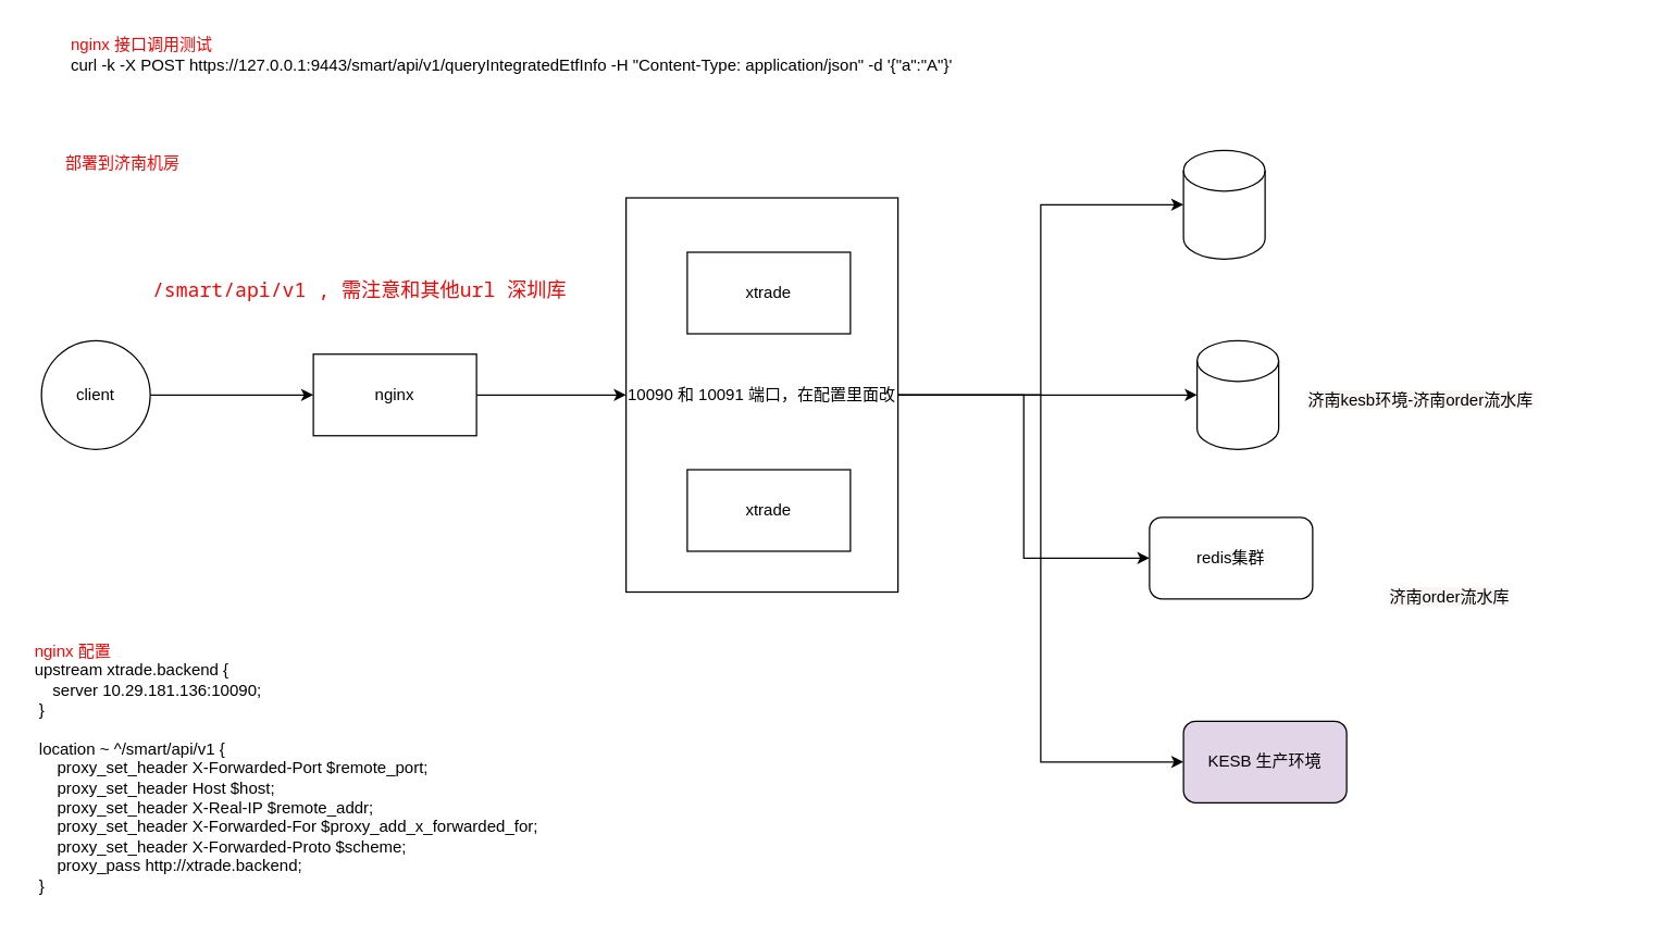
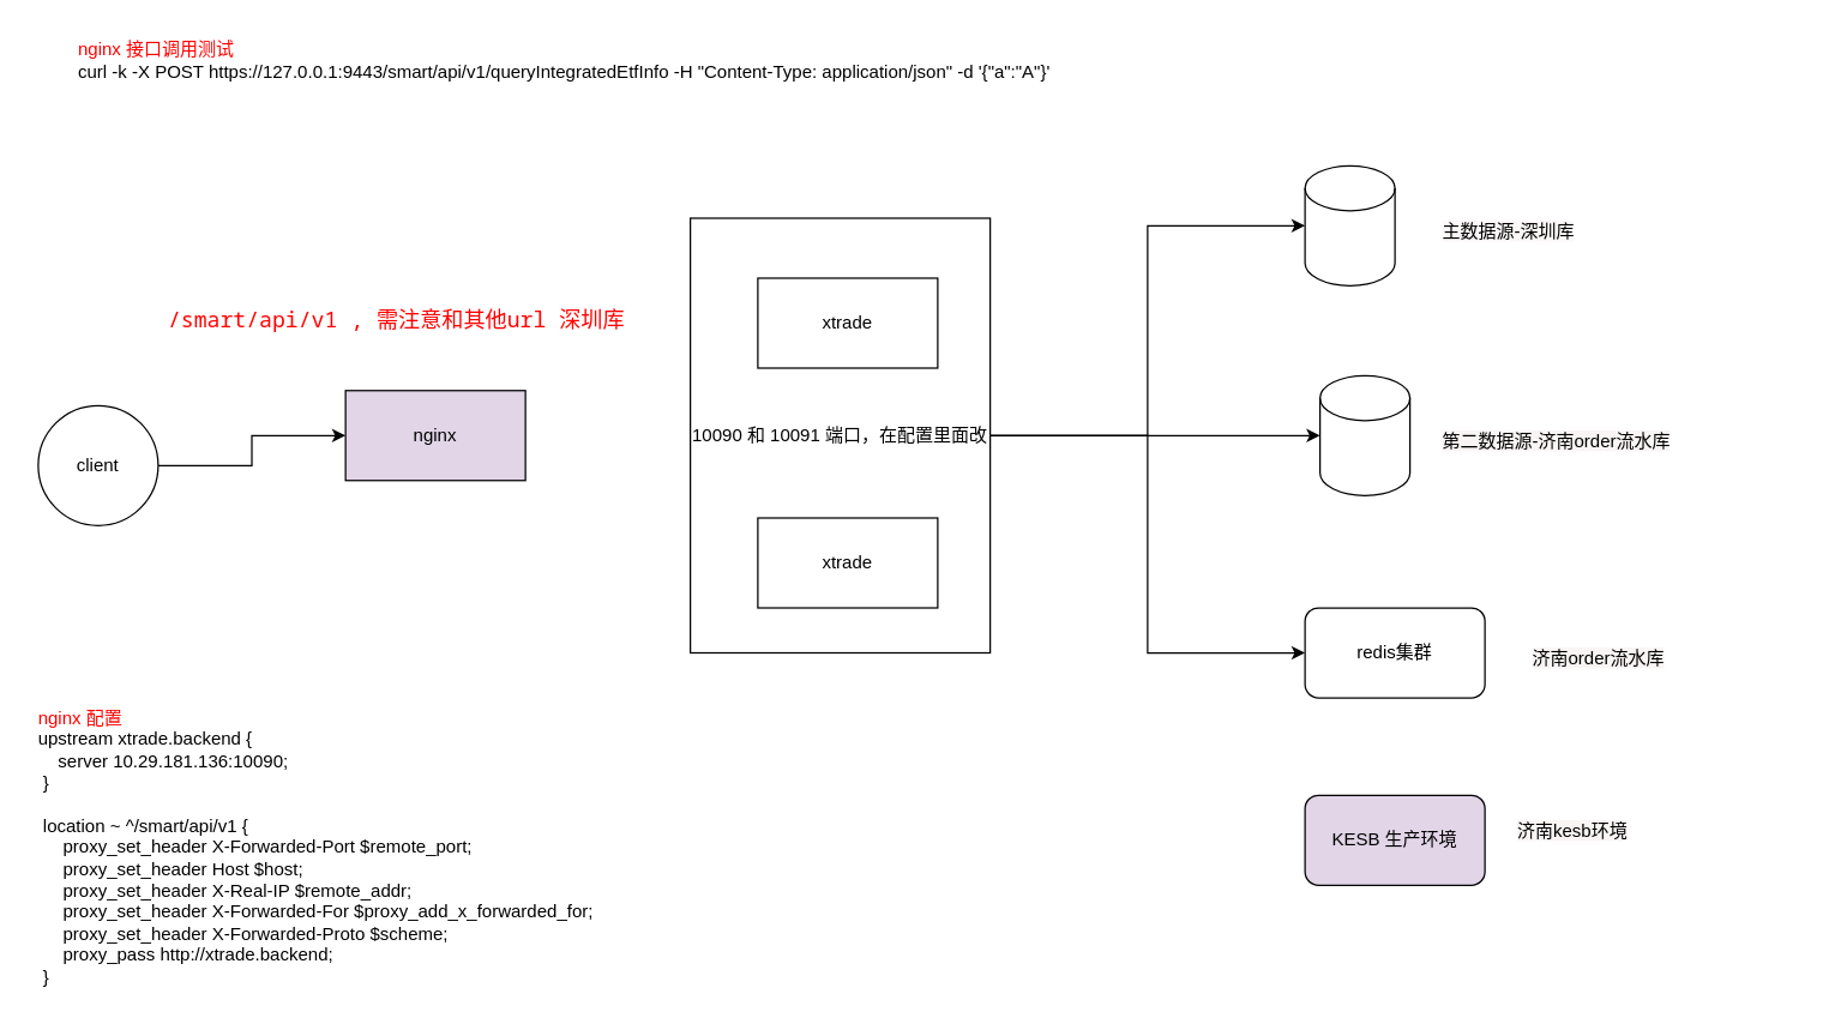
  <mxCell id="0" />
  <mxCell id="1" parent="0" />
- <mxCell id="2" style="edgeStyle=orthogonalEdgeStyle;rounded=0;orthogonalLoop=1;jettySize=auto;html=1;entryX=0;entryY=0.5;entryDx=0;entryDy=0;" edge="1" parent="1" source="3" target="10"><mxGeometry relative="1" as="geometry" /></mxCell>
- <mxCell id="3" value="nginx" style="rounded=0;whiteSpace=wrap;html=1;" vertex="1" parent="1"><mxGeometry x="230" y="260" width="120" height="60" as="geometry" /></mxCell>
+ <mxCell id="3" value="nginx" style="rounded=0;whiteSpace=wrap;html=1;fillColor=#e1d5e7;" vertex="1" parent="1"><mxGeometry x="230" y="260" width="120" height="60" as="geometry" /></mxCell>
  <mxCell id="4" style="edgeStyle=orthogonalEdgeStyle;rounded=0;orthogonalLoop=1;jettySize=auto;html=1;" edge="1" parent="1" source="5" target="3"><mxGeometry relative="1" as="geometry" /></mxCell>
- <mxCell id="5" value="client" style="ellipse;whiteSpace=wrap;html=1;aspect=fixed;" vertex="1" parent="1"><mxGeometry x="30" y="250" width="80" height="80" as="geometry" /></mxCell>
+ <mxCell id="5" value="client" style="ellipse;whiteSpace=wrap;html=1;aspect=fixed;" vertex="1" parent="1"><mxGeometry x="25" y="270" width="80" height="80" as="geometry" /></mxCell>
  <mxCell id="6" style="edgeStyle=orthogonalEdgeStyle;rounded=0;orthogonalLoop=1;jettySize=auto;html=1;" edge="1" parent="1" source="10" target="14"><mxGeometry relative="1" as="geometry" /></mxCell>
  <mxCell id="7" style="edgeStyle=orthogonalEdgeStyle;rounded=0;orthogonalLoop=1;jettySize=auto;html=1;" edge="1" parent="1" source="10" target="15"><mxGeometry relative="1" as="geometry" /></mxCell>
  <mxCell id="8" style="edgeStyle=orthogonalEdgeStyle;rounded=0;orthogonalLoop=1;jettySize=auto;html=1;" edge="1" parent="1" source="10" target="18"><mxGeometry relative="1" as="geometry" /></mxCell>
- <mxCell id="9" style="edgeStyle=orthogonalEdgeStyle;rounded=0;orthogonalLoop=1;jettySize=auto;html=1;entryX=0;entryY=0.5;entryDx=0;entryDy=0;" edge="1" parent="1" source="10" target="20"><mxGeometry relative="1" as="geometry" /></mxCell>
  <mxCell id="10" value="10090 和 10091 端口，在配置里面改" style="rounded=0;whiteSpace=wrap;html=1;" vertex="1" parent="1"><mxGeometry x="460" y="145" width="200" height="290" as="geometry" /></mxCell>
  <mxCell id="11" value="xtrade" style="rounded=0;whiteSpace=wrap;html=1;" vertex="1" parent="1"><mxGeometry x="505" y="185" width="120" height="60" as="geometry" /></mxCell>
  <mxCell id="12" value="xtrade" style="rounded=0;whiteSpace=wrap;html=1;" vertex="1" parent="1"><mxGeometry x="505" y="345" width="120" height="60" as="geometry" /></mxCell>
  <mxCell id="13" value="&lt;div style=&quot;font-family: &amp;quot;Cascadia Code&amp;quot;, &amp;quot;Noto Sans Mono&amp;quot;, &amp;quot;Courier New&amp;quot;, &amp;quot;Noto Sans CJK SC&amp;quot;, 微软雅黑, Consolas, &amp;quot;Courier New&amp;quot;, monospace; font-weight: normal; font-size: 14.5px; line-height: 20px; white-space: pre;&quot;&gt;&lt;div style=&quot;&quot;&gt;&lt;span style=&quot;background-color: light-dark(#ffffff, var(--ge-dark-color, #121212));&quot;&gt;&lt;font style=&quot;color: rgb(255, 0, 0);&quot;&gt;/smart/api/v1 , 需注意和其他url 深圳库&lt;/font&gt;&lt;/span&gt;&lt;/div&gt;&lt;/div&gt;" style="text;whiteSpace=wrap;html=1;" vertex="1" parent="1"><mxGeometry x="110" y="195" width="140" height="40" as="geometry" /></mxCell>
  <mxCell id="14" value="" style="shape=cylinder3;whiteSpace=wrap;html=1;boundedLbl=1;backgroundOutline=1;size=15;" vertex="1" parent="1"><mxGeometry x="870" y="110" width="60" height="80" as="geometry" /></mxCell>
  <mxCell id="15" value="" style="shape=cylinder3;whiteSpace=wrap;html=1;boundedLbl=1;backgroundOutline=1;size=15;" vertex="1" parent="1"><mxGeometry x="880" y="250" width="60" height="80" as="geometry" /></mxCell>
- <mxCell id="16" value="&lt;span style=&quot;color: rgb(0, 0, 0); font-family: Helvetica; font-size: 12px; font-style: normal; font-variant-ligatures: normal; font-variant-caps: normal; font-weight: 400; letter-spacing: normal; orphans: 2; text-align: center; text-indent: 0px; text-transform: none; widows: 2; word-spacing: 0px; -webkit-text-stroke-width: 0px; white-space: normal; text-decoration-thickness: initial; text-decoration-style: initial; text-decoration-color: initial; float: none; background-color: light-dark(rgb(249, 245, 245), rgb(34, 34, 34)); display: inline !important;&quot;&gt;济南kesb环境-济南order流水库&lt;/span&gt;" style="text;whiteSpace=wrap;html=1;" vertex="1" parent="1"><mxGeometry x="960" y="280" width="190" height="40" as="geometry" /></mxCell>
- <mxCell id="18" value="redis集群" style="rounded=1;whiteSpace=wrap;html=1;" vertex="1" parent="1"><mxGeometry x="845" y="380" width="120" height="60" as="geometry" /></mxCell>
+ <mxCell id="16" value="&lt;span style=&quot;color: rgb(0, 0, 0); font-family: Helvetica; font-size: 12px; font-style: normal; font-variant-ligatures: normal; font-variant-caps: normal; font-weight: 400; letter-spacing: normal; orphans: 2; text-align: center; text-indent: 0px; text-transform: none; widows: 2; word-spacing: 0px; -webkit-text-stroke-width: 0px; white-space: normal; text-decoration-thickness: initial; text-decoration-style: initial; text-decoration-color: initial; float: none; background-color: light-dark(rgb(249, 245, 245), rgb(34, 34, 34)); display: inline !important;&quot;&gt;第二数据源-济南order流水库&lt;/span&gt;" style="text;whiteSpace=wrap;html=1;" vertex="1" parent="1"><mxGeometry x="960" y="280" width="190" height="40" as="geometry" /></mxCell>
+ <mxCell id="17" value="&lt;span style=&quot;color: rgb(0, 0, 0); font-family: Helvetica; font-size: 12px; font-style: normal; font-variant-ligatures: normal; font-variant-caps: normal; font-weight: 400; letter-spacing: normal; orphans: 2; text-align: center; text-indent: 0px; text-transform: none; widows: 2; word-spacing: 0px; -webkit-text-stroke-width: 0px; white-space: normal; text-decoration-thickness: initial; text-decoration-style: initial; text-decoration-color: initial; float: none; background-color: light-dark(rgb(252, 248, 248), rgb(34, 34, 34)); display: inline !important;&quot;&gt;主数据源-深圳库&lt;/span&gt;" style="text;whiteSpace=wrap;html=1;" vertex="1" parent="1"><mxGeometry x="960" y="140" width="120" height="40" as="geometry" /></mxCell>
+ <mxCell id="18" value="redis集群" style="rounded=1;whiteSpace=wrap;html=1;" vertex="1" parent="1"><mxGeometry x="870" y="405" width="120" height="60" as="geometry" /></mxCell>
  <mxCell id="19" value="&lt;span style=&quot;color: rgb(0, 0, 0); font-family: Helvetica; font-size: 12px; font-style: normal; font-variant-ligatures: normal; font-variant-caps: normal; font-weight: 400; letter-spacing: normal; orphans: 2; text-align: center; text-indent: 0px; text-transform: none; widows: 2; word-spacing: 0px; -webkit-text-stroke-width: 0px; white-space: normal; text-decoration-thickness: initial; text-decoration-style: initial; text-decoration-color: initial; float: none; background-color: light-dark(rgb(249, 245, 245), rgb(34, 34, 34)); display: inline !important;&quot;&gt;济南order流水库&lt;/span&gt;" style="text;whiteSpace=wrap;html=1;" vertex="1" parent="1"><mxGeometry x="1020" y="425" width="190" height="40" as="geometry" /></mxCell>
  <mxCell id="20" value="KESB 生产环境" style="rounded=1;whiteSpace=wrap;html=1;fillColor=#e1d5e7;" vertex="1" parent="1"><mxGeometry x="870" y="530" width="120" height="60" as="geometry" /></mxCell>
  <mxCell id="21" value="&lt;div&gt;&lt;font style=&quot;color: rgb(255, 0, 0);&quot;&gt;nginx 接口调用测试&lt;/font&gt;&lt;/div&gt;&lt;div&gt;curl -k -X POST https://127.0.0.1:9443/smart/api/v1/queryIntegratedEtfInfo -H &quot;Content-Type: application/json&quot; -d '{&quot;a&quot;:&quot;A&quot;}'&lt;/div&gt;" style="text;html=1;align=left;verticalAlign=middle;resizable=0;points=[];autosize=1;strokeColor=none;fillColor=none;" vertex="1" parent="1"><mxGeometry x="50" y="20" width="670" height="40" as="geometry" /></mxCell>
  <mxCell id="22" value="&lt;div&gt;&lt;font style=&quot;color: rgb(255, 0, 0);&quot;&gt;&amp;nbsp;nginx 配置&lt;/font&gt;&lt;/div&gt;&lt;div&gt;&amp;nbsp;upstream xtrade.backend {&lt;/div&gt;&lt;div&gt;&amp;nbsp; &amp;nbsp; &amp;nbsp;server 10.29.181.136:10090;&lt;/div&gt;&lt;div&gt;&amp;nbsp; }&lt;/div&gt;&lt;div&gt;&amp;nbsp;&lt;/div&gt;&lt;div&gt;&lt;div&gt;&amp;nbsp; location ~ ^/smart/api/v1 {&lt;/div&gt;&lt;div&gt;&amp;nbsp; &amp;nbsp; &amp;nbsp; proxy_set_header X-Forwarded-Port $remote_port;&lt;/div&gt;&lt;div&gt;&amp;nbsp; &amp;nbsp; &amp;nbsp; proxy_set_header Host $host;&lt;/div&gt;&lt;div&gt;&amp;nbsp; &amp;nbsp; &amp;nbsp; proxy_set_header X-Real-IP $remote_addr;&lt;/div&gt;&lt;div&gt;&amp;nbsp; &amp;nbsp; &amp;nbsp; proxy_set_header X-Forwarded-For $proxy_add_x_forwarded_for;&lt;/div&gt;&lt;div&gt;&amp;nbsp; &amp;nbsp; &amp;nbsp; proxy_set_header X-Forwarded-Proto $scheme;&lt;/div&gt;&lt;div&gt;&amp;nbsp; &amp;nbsp; &amp;nbsp; proxy_pass http://xtrade.backend;&lt;/div&gt;&lt;div&gt;&amp;nbsp; }&lt;/div&gt;&lt;/div&gt;" style="text;html=1;align=left;verticalAlign=middle;resizable=0;points=[];autosize=1;strokeColor=none;fillColor=none;" vertex="1" parent="1"><mxGeometry x="20" y="465" width="400" height="200" as="geometry" /></mxCell>
- <mxCell id="23" value="&lt;font style=&quot;color: rgb(255, 0, 0);&quot;&gt;部署到济南机房&lt;/font&gt;" style="text;html=1;align=center;verticalAlign=middle;whiteSpace=wrap;rounded=0;" vertex="1" parent="1"><mxGeometry x="20" y="110" width="140" height="20" as="geometry" /></mxCell>
+ <mxCell id="24" value="&lt;span style=&quot;color: rgb(0, 0, 0); font-family: Helvetica; font-size: 12px; font-style: normal; font-variant-ligatures: normal; font-variant-caps: normal; font-weight: 400; letter-spacing: normal; orphans: 2; text-align: center; text-indent: 0px; text-transform: none; widows: 2; word-spacing: 0px; -webkit-text-stroke-width: 0px; white-space: normal; text-decoration-thickness: initial; text-decoration-style: initial; text-decoration-color: initial; float: none; background-color: light-dark(rgb(249, 245, 245), rgb(34, 34, 34)); display: inline !important;&quot;&gt;济南kesb环境&lt;/span&gt;" style="text;whiteSpace=wrap;html=1;" vertex="1" parent="1"><mxGeometry x="1010" y="540" width="190" height="40" as="geometry" /></mxCell>
